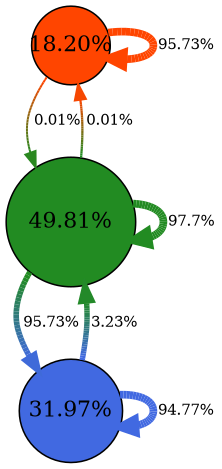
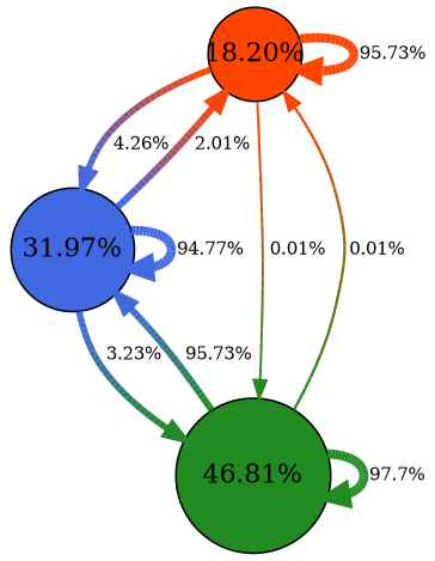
  digraph {
    node [color=black fixedsize=shape fontcolor=black shape=circle style=filled]
    edge [fontsize=10 style=filled]
    n1 [fillcolor="#ff4500" label="18.20%" width=0.707]
    n2 [fillcolor="#4169e1" label="31.97%" width=0.936]
-   n3 [fillcolor="#228b22" label="49.81%" width=1.169]
+   n3 [fillcolor="#228b22" label="46.81%" width=1.169]
    n1 -> n1 [color="#ff450;0.038461538461538464:#ff450;0.038461538461538464:#ff450;0.038461538461538464:#ff450;0.038461538461538464:#ff450;0.038461538461538464:#ff450;0.038461538461538464:#ff450;0.038461538461538464:#ff450;0.038461538461538464:#ff450;0.038461538461538464:#ff450;0.038461538461538464:#ff450;0.038461538461538464:#ff450;0.038461538461538464:#ff450;0.038461538461538464:#ff450;0.038461538461538464:#ff450;0.038461538461538464:#ff450;0.038461538461538464:#ff450;0.038461538461538464:#ff450;0.038461538461538464:#ff450;0.038461538461538464:#ff450;0.038461538461538464:#ff450;0.038461538461538464:#ff450;0.038461538461538464:#ff450;0.038461538461538464:#ff450;0.038461538461538464:#ff450;0.038461538461538464:#ff450;0.038461538461538464" label=" 95.73%" penwidth=4.982929913089441]
+   n1 -> n2 [color="#ff450;0.038461538461538464:#ff450;0.038461538461538464:#f7469;0.038461538461538464:#ef4712;0.038461538461538464:#e8491b;0.038461538461538464:#e04a24;0.038461538461538464:#d94c2d;0.038461538461538464:#d14d36;0.038461538461538464:#c94f3f;0.038461538461538464:#c25048;0.038461538461538464:#ba5151;0.038461538461538464:#b3535a;0.038461538461538464:#ab5463;0.038461538461538464:#a3566c;0.038461538461538464:#9c5775;0.038461538461538464:#94597e;0.038461538461538464:#8d5a87;0.038461538461538464:#855c90;0.038461538461538464:#7d5d99;0.038461538461538464:#765ea2;0.038461538461538464:#6e60ab;0.038461538461538464:#6761b4;0.038461538461538464:#5f63bc;0.038461538461538464:#5764c6;0.038461538461538464:#5066cf;0.038461538461538464:#4867d8;0.038461538461538464" label=" 4.26%" penwidth=3.4724285784865727]
    n1 -> n3 [color="#ff450;0.038461538461538464:#ff450;0.038461538461538464:#f6471;0.038461538461538464:#ed4a2;0.038461538461538464:#e44d4;0.038461538461538464:#db505;0.038461538461538464:#d2526;0.038461538461538464:#c9558;0.038461538461538464:#c1589;0.038461538461538464:#b85ba;0.038461538461538464:#af5ec;0.038461538461538464:#a661d;0.038461538461538464:#9d63e;0.038461538461538464:#946610;0.038461538461538464:#8c6911;0.038461538461538464:#836c13;0.038461538461538464:#7a6e14;0.038461538461538464:#717115;0.038461538461538464:#687417;0.038461538461538464:#5f7718;0.038461538461538464:#577a19;0.038461538461538464:#4e7d1b;0.038461538461538464:#457f1c;0.038461538461538464:#3c821d;0.038461538461538464:#33851f;0.038461538461538464:#2a8820;0.038461538461538464" label=" 0.01%" penwidth=1.2790948115333942]
+   n2 -> n1 [color="#4169e1;0.038461538461538464:#4169e1;0.038461538461538464:#4867d8;0.038461538461538464:#5066cf;0.038461538461538464:#5764c6;0.038461538461538464:#5f63bd;0.038461538461538464:#6761b3;0.038461538461538464:#6e60ab;0.038461538461538464:#765ea2;0.038461538461538464:#7d5d99;0.038461538461538464:#855c90;0.038461538461538464:#8d5a86;0.038461538461538464:#94597d;0.038461538461538464:#9c5775;0.038461538461538464:#a3566c;0.038461538461538464:#ab5462;0.038461538461538464:#b35359;0.038461538461538464:#ba5151;0.038461538461538464:#c25048;0.038461538461538464:#c94f3f;0.038461538461538464:#d14d36;0.038461538461538464:#d94c2c;0.038461538461538464:#e04a24;0.038461538461538464:#e8491a;0.038461538461538464:#ef4711;0.038461538461538464:#f7468;0.038461538461538464" label=" 2.01%" penwidth=3.7665879707380303]
    n2 -> n2 [color="#4169e1;0.038461538461538464:#4169e1;0.038461538461538464:#4169e1;0.038461538461538464:#4169e1;0.038461538461538464:#4169e1;0.038461538461538464:#4169e1;0.038461538461538464:#4169e1;0.038461538461538464:#4169e1;0.038461538461538464:#4169e1;0.038461538461538464:#4169e1;0.038461538461538464:#4169e1;0.038461538461538464:#4169e1;0.038461538461538464:#4169e1;0.038461538461538464:#4169e1;0.038461538461538464:#4169e1;0.038461538461538464:#4169e1;0.038461538461538464:#4169e1;0.038461538461538464:#4169e1;0.038461538461538464:#4169e1;0.038461538461538464:#4169e1;0.038461538461538464:#4169e1;0.038461538461538464:#4169e1;0.038461538461538464:#4169e1;0.038461538461538464:#4169e1;0.038461538461538464:#4169e1;0.038461538461538464:#4169e1;0.038461538461538464" label=" 94.77%" penwidth=4.978986261427536]
    n2 -> n3 [color="#4169e1;0.038461538461538464:#4169e1;0.038461538461538464:#3f6ad9;0.038461538461538464:#3e6bd1;0.038461538461538464:#3d6dca;0.038461538461538464:#3c6ec2;0.038461538461538464:#3a6fba;0.038461538461538464:#3971b3;0.038461538461538464:#3872ab;0.038461538461538464:#3773a3;0.038461538461538464:#35759c;0.038461538461538464:#347694;0.038461538461538464:#33778c;0.038461538461538464:#327985;0.038461538461538464:#307a7d;0.038461538461538464:#2f7c76;0.038461538461538464:#2e7d6e;0.038461538461538464:#2d7e66;0.038461538461538464:#2b805f;0.038461538461538464:#2a8157;0.038461538461538464:#29824f;0.038461538461538464:#288448;0.038461538461538464:#268540;0.038461538461538464:#258638;0.038461538461538464:#248831;0.038461538461538464:#238929;0.038461538461538464" label=" 3.23%" penwidth=3.5248691490324138]
    n3 -> n1 [color="#228b22;0.038461538461538464:#228b22;0.038461538461538464:#2a8820;0.038461538461538464:#33851f;0.038461538461538464:#3c821d;0.038461538461538464:#457f1c;0.038461538461538464:#4e7c1b;0.038461538461538464:#577a19;0.038461538461538464:#5f7718;0.038461538461538464:#687417;0.038461538461538464:#717115;0.038461538461538464:#7a6e14;0.038461538461538464:#836c13;0.038461538461538464:#8c6911;0.038461538461538464:#946610;0.038461538461538464:#9d63e;0.038461538461538464:#a661d;0.038461538461538464:#af5ec;0.038461538461538464:#b85ba;0.038461538461538464:#c1589;0.038461538461538464:#c9558;0.038461538461538464:#d2526;0.038461538461538464:#db505;0.038461538461538464:#e44d4;0.038461538461538464:#ed4a2;0.038461538461538464:#f6471;0.038461538461538464" label=" 0.01%" penwidth=1.4701657389232365]
    n3 -> n2 [color="#228b22;0.038461538461538464:#228b22;0.038461538461538464:#238929;0.038461538461538464:#248831;0.038461538461538464:#258638;0.038461538461538464:#268540;0.038461538461538464:#288448;0.038461538461538464:#29824f;0.038461538461538464:#2a8157;0.038461538461538464:#2b805f;0.038461538461538464:#2d7e66;0.038461538461538464:#2e7d6e;0.038461538461538464:#2f7c76;0.038461538461538464:#307a7d;0.038461538461538464:#327985;0.038461538461538464:#33778c;0.038461538461538464:#347694;0.038461538461538464:#35759c;0.038461538461538464:#3773a3;0.038461538461538464:#3872ab;0.038461538461538464:#3971b3;0.038461538461538464:#3a6fba;0.038461538461538464:#3c6ec2;0.038461538461538464:#3d6dca;0.038461538461538464:#3e6bd1;0.038461538461538464:#3f6ad9;0.038461538461538464" label=" 95.73%" penwidth=3.6578648484002527]
    n3 -> n3 [color="#228b22;0.038461538461538464:#228b22;0.038461538461538464:#228b22;0.038461538461538464:#228b22;0.038461538461538464:#228b22;0.038461538461538464:#228b22;0.038461538461538464:#228b22;0.038461538461538464:#228b22;0.038461538461538464:#228b22;0.038461538461538464:#228b22;0.038461538461538464:#228b22;0.038461538461538464:#228b22;0.038461538461538464:#228b22;0.038461538461538464:#228b22;0.038461538461538464:#228b22;0.038461538461538464:#228b22;0.038461538461538464:#228b22;0.038461538461538464:#228b22;0.038461538461538464:#228b22;0.038461538461538464:#228b22;0.038461538461538464:#228b22;0.038461538461538464:#228b22;0.038461538461538464:#228b22;0.038461538461538464:#228b22;0.038461538461538464:#228b22;0.038461538461538464:#228b22;0.038461538461538464" label=" 97.7%" penwidth=4.990891877617329]
  }
